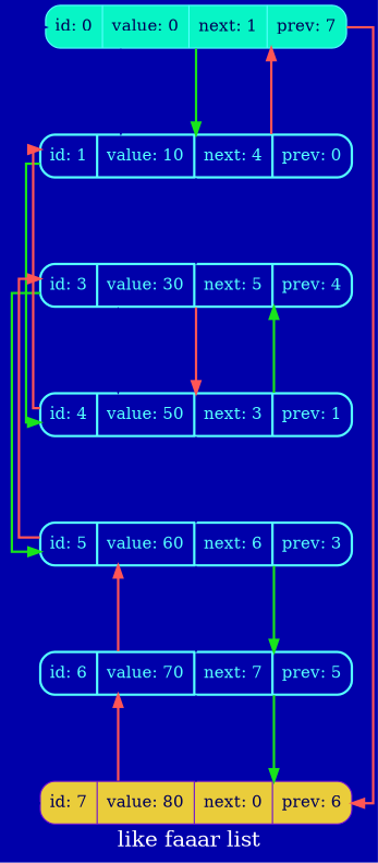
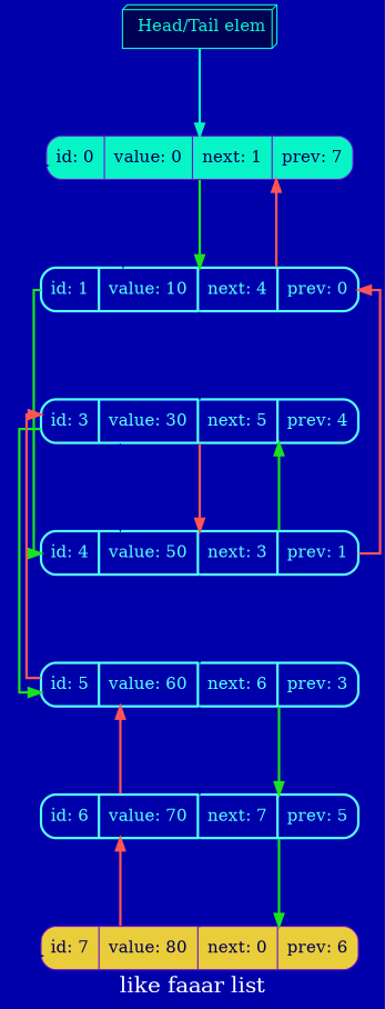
  digraph {
    bgcolor="#0000aa"
    fontcolor=white
    fontsize=18
    label="like faaar list"
    nodesep=0.9
    rankdir=TB
    ranksep=1.0
    splines=ortho
    style=rounded
    node [color="#55ffff" fillcolor="#0000aa" fontcolor="#55ffff" shape=Mrecord style=bold]
    edge [color="#0000aa" weight=0 style=bold]
-   n1 [fillcolor="#07f5c6" fontcolor="#000055" label=" {id: 0} | {value: 0} | {next: 1} | {prev: 7}" style=filled]
+   n1 [color="#6d0dd4" fillcolor="#07f5c6" fontcolor="#000055" label=" {id: 0} | {value: 0} | {next: 1} | {prev: 7}" style=filled]
    n2 [label=" {id: 1} | {value: 10} | {next: 4} | {prev: 0}"]
    n3 [color="#6d0dd4" fillcolor="#eacd3b" fontcolor="#000055" label=" {id: 7} | {value: 80} | {next: 0} | {prev: 6}" style=filled]
    n4 [label=" {id: 3} | {value: 30} | {next: 5} | {prev: 4}"]
    n5 [label=" {id: 4} | {value: 50} | {next: 3} | {prev: 1}"]
    n6 [label=" {id: 6} | {value: 70} | {next: 7} | {prev: 5}"]
+   n7 [color="#07f5c6" fillcolor="#000055" fontcolor="#07f5c6" label=" Head/Tail elem" shape=box3d style=filled]
    n8 [label=" {id: 5} | {value: 60} | {next: 6} | {prev: 3}"]
    n1 -> n2 [weight=1000 style=""]
    n1 -> n2 [color="#18e41b"]
-   n1 -> n3 [color="#ff5555" constraint=false]
+   n1 -> n3 [constraint=false]
    n2 -> n1 [color="#ff5555" constraint=false]
    n2 -> n4 [weight=1000 style=""]
    n2 -> n5 [color="#18e41b"]
    n3 -> n1
    n3 -> n6 [color="#ff5555" constraint=false]
    n4 -> n5 [weight=1000 style=""]
    n4 -> n5 [color="#ff5555" constraint=false]
    n4 -> n8 [color="#18e41b"]
    n5 -> n2 [color="#ff5555" constraint=false]
    n5 -> n4 [color="#18e41b"]
    n5 -> n8 [weight=1000 style=""]
    n6 -> n3 [weight=1000 style=""]
    n6 -> n3 [color="#18e41b"]
    n6 -> n8 [color="#ff5555" constraint=false]
+   n7 -> n1 [color="#07f5c6"]
    n8 -> n4 [color="#ff5555" constraint=false]
    n8 -> n6 [weight=1000 style=""]
    n8 -> n6 [color="#18e41b"]
  }
